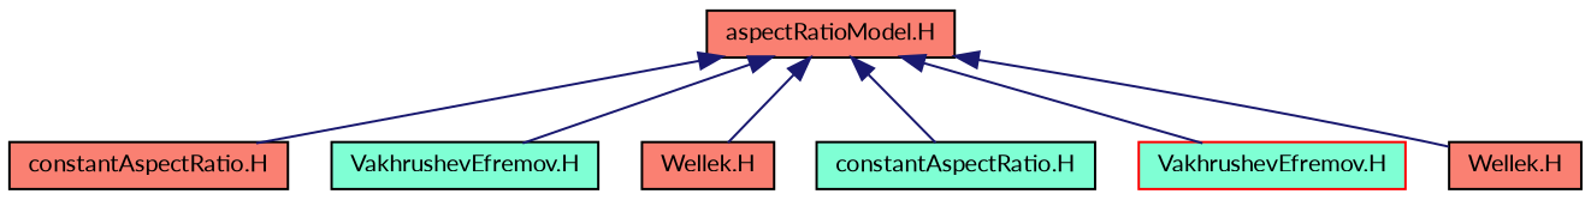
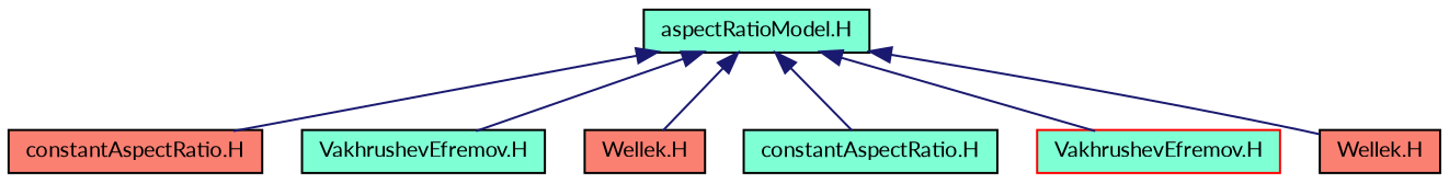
  digraph {
    fontname=Lato
    node [color=black fillcolor=salmon fontname=Lato fontsize=10 shape=record style=filled]
    edge [color=midnightblue dir=back fontname=Lato fontsize=10 labelfontname=Helvetica labelfontsize=10 style=solid]
-   n1 [fontcolor=black height=0.2 label="aspectRatioModel.H" width=0.4]
+   n1 [fillcolor=aquamarine fontcolor=black height=0.2 label="aspectRatioModel.H" width=0.4]
    n2 [height=0.2 label="constantAspectRatio.H" width=0.4]
    n3 [height=0.2 label="VakhrushevEfremov.H" width=0.4 fillcolor=aquamarine]
    n4 [height=0.2 label="Wellek.H" width=0.4]
    n5 [height=0.2 label="constantAspectRatio.H" width=0.4 fillcolor=aquamarine]
    n6 [color=red height=0.2 label="VakhrushevEfremov.H" width=0.4 fillcolor=aquamarine]
    n7 [height=0.2 label="Wellek.H" width=0.4]
    n1 -> n2
    n1 -> n3
    n1 -> n4
    n1 -> n5
    n1 -> n6
    n1 -> n7
  }
